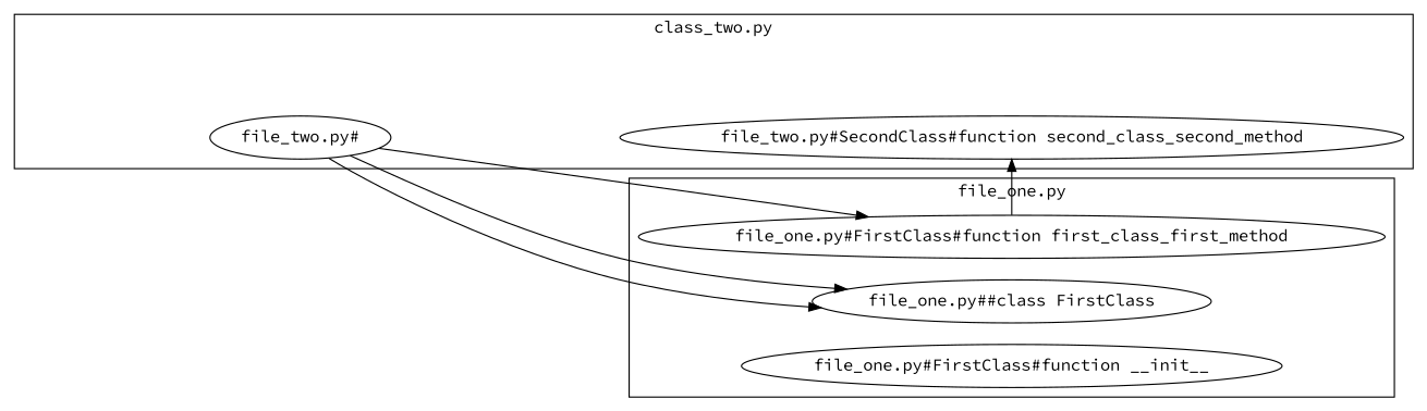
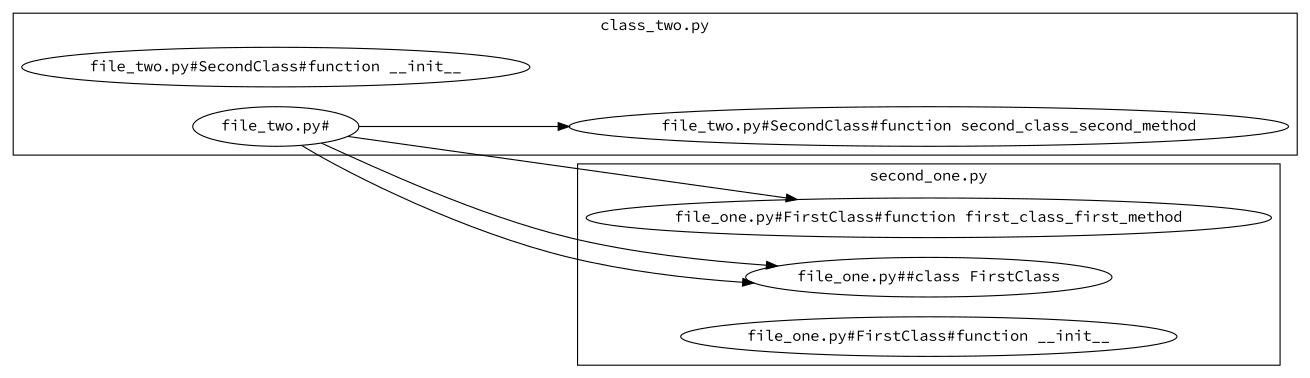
  digraph {
    fontname="Source Code Pro"
    rankdir=LR
    node [fontname="Source Code Pro"]
    edge [fontname="Source Code Pro"]
+   n1 [label="file_two.py#SecondClass#function __init__"]
    n2 [label="file_two.py#SecondClass#function second_class_second_method"]
    n3 [label="file_two.py#"]
    n4 [label="file_one.py#FirstClass#function first_class_first_method"]
    n5 [label="file_one.py##class FirstClass"]
    n6 [label="file_one.py#FirstClass#function __init__"]
    subgraph cluster_1 {
      label="class_two.py"
+     n1
      n2
      n3
    }
    subgraph cluster_2 {
-     label="file_one.py"
+     label="second_one.py"
      n4
      n5
      n6
    }
-   n4 -> n2
+   n3 -> n2
    n3 -> n4
    n3 -> n5
    n3 -> n5
  }
